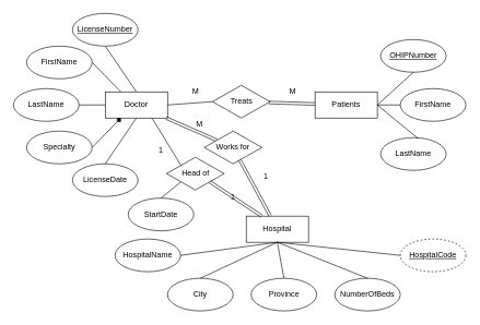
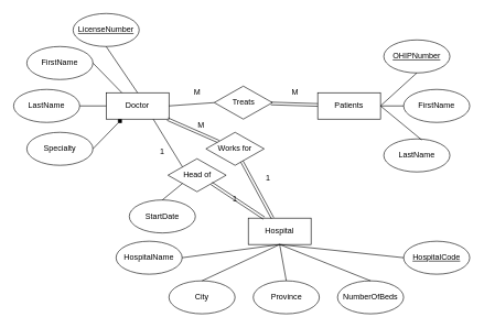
  <mxCell id="0" />
  <mxCell id="1" parent="0" />
  <mxCell id="2" value="FirstName" style="ellipse;whiteSpace=wrap;html=1;" parent="1" vertex="1"><mxGeometry x="40" y="70" width="100" height="50" as="geometry" /></mxCell>
  <mxCell id="3" value="Doctor" style="rounded=0;whiteSpace=wrap;html=1;" parent="1" vertex="1"><mxGeometry x="160" y="140" width="95" height="40" as="geometry" /></mxCell>
  <mxCell id="4" value="&lt;u&gt;LicenseNumber&lt;/u&gt;" style="ellipse;whiteSpace=wrap;html=1;" parent="1" vertex="1"><mxGeometry x="110" y="20" width="100" height="50" as="geometry" /></mxCell>
  <mxCell id="5" value="Specialty" style="ellipse;whiteSpace=wrap;html=1;" parent="1" vertex="1"><mxGeometry x="40" y="200" width="100" height="50" as="geometry" /></mxCell>
- <mxCell id="6" value="LicenseDate" style="ellipse;whiteSpace=wrap;html=1;" parent="1" vertex="1"><mxGeometry x="110" y="250" width="100" height="50" as="geometry" /></mxCell>
  <mxCell id="7" value="LastName" style="ellipse;whiteSpace=wrap;html=1;" parent="1" vertex="1"><mxGeometry x="20" y="135" width="100" height="50" as="geometry" /></mxCell>
  <mxCell id="8" value="Patients" style="rounded=0;whiteSpace=wrap;html=1;" parent="1" vertex="1"><mxGeometry x="480" y="140" width="95" height="40" as="geometry" /></mxCell>
  <mxCell id="9" value="Hospital" style="rounded=0;whiteSpace=wrap;html=1;" parent="1" vertex="1"><mxGeometry x="375" y="330" width="95" height="40" as="geometry" /></mxCell>
  <mxCell id="10" value="&lt;u&gt;OHIPNumber&lt;/u&gt;" style="ellipse;whiteSpace=wrap;html=1;" parent="1" vertex="1"><mxGeometry x="580" y="60" width="100" height="50" as="geometry" /></mxCell>
  <mxCell id="11" value="FirstName" style="ellipse;whiteSpace=wrap;html=1;" parent="1" vertex="1"><mxGeometry x="610" y="135" width="100" height="50" as="geometry" /></mxCell>
  <mxCell id="12" value="LastName" style="ellipse;whiteSpace=wrap;html=1;" parent="1" vertex="1"><mxGeometry x="580" y="210" width="100" height="50" as="geometry" /></mxCell>
  <mxCell id="13" value="HospitalName" style="ellipse;whiteSpace=wrap;html=1;" parent="1" vertex="1"><mxGeometry x="175" y="365" width="100" height="50" as="geometry" /></mxCell>
  <mxCell id="14" value="City" style="ellipse;whiteSpace=wrap;html=1;" parent="1" vertex="1"><mxGeometry x="255" y="425" width="100" height="50" as="geometry" /></mxCell>
  <mxCell id="15" value="Province" style="ellipse;whiteSpace=wrap;html=1;" parent="1" vertex="1"><mxGeometry x="382.5" y="425" width="100" height="50" as="geometry" /></mxCell>
  <mxCell id="16" value="NumberOfBeds" style="ellipse;whiteSpace=wrap;html=1;" parent="1" vertex="1"><mxGeometry x="510" y="425" width="100" height="50" as="geometry" /></mxCell>
- <mxCell id="17" value="&lt;u&gt;HospitalCode&lt;/u&gt;" style="ellipse;whiteSpace=wrap;html=1;dashed=1;" parent="1" vertex="1"><mxGeometry x="610" y="365" width="100" height="50" as="geometry" /></mxCell>
+ <mxCell id="17" value="&lt;u&gt;HospitalCode&lt;/u&gt;" style="ellipse;whiteSpace=wrap;html=1;" parent="1" vertex="1"><mxGeometry x="610" y="365" width="100" height="50" as="geometry" /></mxCell>
  <mxCell id="18" value="" style="endArrow=none;html=1;entryX=0.5;entryY=1;entryDx=0;entryDy=0;exitX=0.5;exitY=0;exitDx=0;exitDy=0;" parent="1" source="3" target="4" edge="1"><mxGeometry width="50" height="50" relative="1" as="geometry"><mxPoint x="250" y="110" as="sourcePoint" /><mxPoint x="300" y="60" as="targetPoint" /></mxGeometry></mxCell>
  <mxCell id="19" value="" style="endArrow=none;html=1;entryX=1;entryY=0.5;entryDx=0;entryDy=0;exitX=0.25;exitY=0;exitDx=0;exitDy=0;" parent="1" source="3" target="2" edge="1"><mxGeometry width="50" height="50" relative="1" as="geometry"><mxPoint x="217.5" y="150" as="sourcePoint" /><mxPoint x="170" y="80" as="targetPoint" /></mxGeometry></mxCell>
  <mxCell id="20" value="" style="endArrow=none;html=1;exitX=1;exitY=0.5;exitDx=0;exitDy=0;entryX=0;entryY=0.5;entryDx=0;entryDy=0;" parent="1" source="7" target="3" edge="1"><mxGeometry width="50" height="50" relative="1" as="geometry"><mxPoint x="130" y="180" as="sourcePoint" /><mxPoint x="180" y="130" as="targetPoint" /></mxGeometry></mxCell>
  <mxCell id="21" value="" style="endArrow=diamond;html=1;exitX=1;exitY=0.5;exitDx=0;exitDy=0;entryX=0.25;entryY=1;entryDx=0;entryDy=0;" parent="1" source="5" target="3" edge="1"><mxGeometry width="50" height="50" relative="1" as="geometry"><mxPoint x="190" y="230" as="sourcePoint" /><mxPoint x="240" y="180" as="targetPoint" /></mxGeometry></mxCell>
- <mxCell id="22" value="" style="endArrow=none;html=1;entryX=0.5;entryY=1;entryDx=0;entryDy=0;exitX=0.5;exitY=0;exitDx=0;exitDy=0;" parent="1" source="6" target="3" edge="1"><mxGeometry width="50" height="50" relative="1" as="geometry"><mxPoint x="280" y="220" as="sourcePoint" /><mxPoint x="330" y="170" as="targetPoint" /></mxGeometry></mxCell>
  <mxCell id="23" value="" style="endArrow=none;html=1;entryX=0.5;entryY=1;entryDx=0;entryDy=0;exitX=1;exitY=0.5;exitDx=0;exitDy=0;" parent="1" source="8" target="10" edge="1"><mxGeometry width="50" height="50" relative="1" as="geometry"><mxPoint x="470" y="110" as="sourcePoint" /><mxPoint x="520" y="60" as="targetPoint" /></mxGeometry></mxCell>
  <mxCell id="24" value="" style="endArrow=none;html=1;entryX=0;entryY=0.5;entryDx=0;entryDy=0;exitX=1;exitY=0.5;exitDx=0;exitDy=0;" parent="1" source="8" target="11" edge="1"><mxGeometry width="50" height="50" relative="1" as="geometry"><mxPoint x="590" y="190" as="sourcePoint" /><mxPoint x="430" y="150" as="targetPoint" /></mxGeometry></mxCell>
  <mxCell id="25" value="" style="endArrow=none;html=1;entryX=1;entryY=0.5;entryDx=0;entryDy=0;exitX=0.572;exitY=0.028;exitDx=0;exitDy=0;exitPerimeter=0;" parent="1" source="12" target="8" edge="1"><mxGeometry width="50" height="50" relative="1" as="geometry"><mxPoint x="380" y="170" as="sourcePoint" /><mxPoint x="430" y="120" as="targetPoint" /></mxGeometry></mxCell>
  <mxCell id="26" value="" style="endArrow=none;html=1;entryX=0.5;entryY=1;entryDx=0;entryDy=0;exitX=1;exitY=0.5;exitDx=0;exitDy=0;" parent="1" source="13" target="9" edge="1"><mxGeometry width="50" height="50" relative="1" as="geometry"><mxPoint x="395" y="405" as="sourcePoint" /><mxPoint x="445" y="355" as="targetPoint" /></mxGeometry></mxCell>
  <mxCell id="27" value="" style="endArrow=none;html=1;entryX=0.5;entryY=1;entryDx=0;entryDy=0;exitX=0.5;exitY=0;exitDx=0;exitDy=0;" parent="1" source="14" target="9" edge="1"><mxGeometry width="50" height="50" relative="1" as="geometry"><mxPoint x="475" y="405" as="sourcePoint" /><mxPoint x="525" y="355" as="targetPoint" /></mxGeometry></mxCell>
  <mxCell id="28" value="" style="endArrow=none;html=1;entryX=0.5;entryY=1;entryDx=0;entryDy=0;exitX=0.5;exitY=0;exitDx=0;exitDy=0;" parent="1" source="15" target="9" edge="1"><mxGeometry width="50" height="50" relative="1" as="geometry"><mxPoint x="535" y="395" as="sourcePoint" /><mxPoint x="585" y="345" as="targetPoint" /></mxGeometry></mxCell>
  <mxCell id="29" value="" style="endArrow=none;html=1;exitX=0.5;exitY=1;exitDx=0;exitDy=0;entryX=0;entryY=0.5;entryDx=0;entryDy=0;" parent="1" source="9" target="17" edge="1"><mxGeometry width="50" height="50" relative="1" as="geometry"><mxPoint x="565" y="375" as="sourcePoint" /><mxPoint x="615" y="325" as="targetPoint" /></mxGeometry></mxCell>
  <mxCell id="30" value="" style="endArrow=none;html=1;entryX=0.5;entryY=1;entryDx=0;entryDy=0;exitX=0.5;exitY=0;exitDx=0;exitDy=0;" parent="1" source="16" target="9" edge="1"><mxGeometry width="50" height="50" relative="1" as="geometry"><mxPoint x="475" y="425" as="sourcePoint" /><mxPoint x="525" y="375" as="targetPoint" /></mxGeometry></mxCell>
  <mxCell id="31" value="" style="shape=link;html=1;fontFamily=Helvetica;fontSize=11;fontColor=#000000;align=center;strokeColor=#000000;" parent="1" source="3" target="33" edge="1"><mxGeometry width="50" height="50" relative="1" as="geometry"><mxPoint x="295" y="145" as="sourcePoint" /><mxPoint x="345" y="95" as="targetPoint" /></mxGeometry></mxCell>
  <mxCell id="32" value="Treats" style="rhombus;whiteSpace=wrap;html=1;" parent="1" vertex="1"><mxGeometry x="323.5" y="130" width="88" height="50" as="geometry" /></mxCell>
  <mxCell id="33" value="Works for" style="rhombus;whiteSpace=wrap;html=1;" parent="1" vertex="1"><mxGeometry x="311" y="200" width="88" height="50" as="geometry" /></mxCell>
  <mxCell id="34" value="" style="shape=link;html=1;fontFamily=Helvetica;fontSize=11;fontColor=#000000;align=center;strokeColor=#000000;" parent="1" source="33" target="9" edge="1"><mxGeometry width="50" height="50" relative="1" as="geometry"><mxPoint x="310" y="240" as="sourcePoint" /><mxPoint x="278" y="217.5" as="targetPoint" /></mxGeometry></mxCell>
  <mxCell id="35" value="M" style="text;html=1;strokeColor=none;fillColor=none;align=center;verticalAlign=middle;whiteSpace=wrap;rounded=0;" parent="1" vertex="1"><mxGeometry x="283.5" y="180" width="40" height="20" as="geometry" /></mxCell>
  <mxCell id="36" value="1" style="text;html=1;strokeColor=none;fillColor=none;align=center;verticalAlign=middle;whiteSpace=wrap;rounded=0;" parent="1" vertex="1"><mxGeometry x="385" y="260" width="40" height="20" as="geometry" /></mxCell>
  <mxCell id="37" value="" style="endArrow=none;html=1;exitX=1;exitY=0.5;exitDx=0;exitDy=0;entryX=0;entryY=0.5;entryDx=0;entryDy=0;" parent="1" source="3" target="32" edge="1"><mxGeometry width="50" height="50" relative="1" as="geometry"><mxPoint x="280" y="160" as="sourcePoint" /><mxPoint x="330" y="110" as="targetPoint" /></mxGeometry></mxCell>
  <mxCell id="38" value="" style="shape=link;html=1;fontFamily=Helvetica;fontSize=11;fontColor=#000000;align=center;strokeColor=#000000;" parent="1" source="32" target="8" edge="1"><mxGeometry width="50" height="50" relative="1" as="geometry"><mxPoint x="367.5" y="187.5" as="sourcePoint" /><mxPoint x="436" y="182.5" as="targetPoint" /></mxGeometry></mxCell>
  <mxCell id="39" value="M" style="text;html=1;strokeColor=none;fillColor=none;align=center;verticalAlign=middle;whiteSpace=wrap;rounded=0;" parent="1" vertex="1"><mxGeometry x="277.5" y="130" width="40" height="20" as="geometry" /></mxCell>
  <mxCell id="40" value="M" style="text;html=1;strokeColor=none;fillColor=none;align=center;verticalAlign=middle;whiteSpace=wrap;rounded=0;" parent="1" vertex="1"><mxGeometry x="426" y="130" width="40" height="20" as="geometry" /></mxCell>
  <mxCell id="41" value="Head of" style="rhombus;whiteSpace=wrap;html=1;" parent="1" vertex="1"><mxGeometry x="253.5" y="240" width="88" height="50" as="geometry" /></mxCell>
  <mxCell id="42" value="" style="endArrow=none;html=1;entryX=0.75;entryY=1;entryDx=0;entryDy=0;exitX=0;exitY=0;exitDx=0;exitDy=0;" parent="1" source="41" target="3" edge="1"><mxGeometry width="50" height="50" relative="1" as="geometry"><mxPoint x="190" y="340" as="sourcePoint" /><mxPoint x="230" y="300" as="targetPoint" /></mxGeometry></mxCell>
  <mxCell id="43" value="" style="shape=link;html=1;entryX=0.25;entryY=0;entryDx=0;entryDy=0;exitX=1;exitY=1;exitDx=0;exitDy=0;" parent="1" source="41" target="9" edge="1"><mxGeometry width="50" height="50" relative="1" as="geometry"><mxPoint x="200" y="360" as="sourcePoint" /><mxPoint x="250" y="310" as="targetPoint" /></mxGeometry></mxCell>
  <mxCell id="44" value="1" style="text;html=1;strokeColor=none;fillColor=none;align=center;verticalAlign=middle;whiteSpace=wrap;rounded=0;" parent="1" vertex="1"><mxGeometry x="225" y="220" width="40" height="20" as="geometry" /></mxCell>
  <mxCell id="45" value="1" style="text;html=1;strokeColor=none;fillColor=none;align=center;verticalAlign=middle;whiteSpace=wrap;rounded=0;" parent="1" vertex="1"><mxGeometry x="335" y="292" width="40" height="20" as="geometry" /></mxCell>
  <mxCell id="46" value="StartDate" style="ellipse;whiteSpace=wrap;html=1;" parent="1" vertex="1"><mxGeometry x="195" y="302.5" width="100" height="50" as="geometry" /></mxCell>
  <mxCell id="47" value="" style="endArrow=none;html=1;entryX=0;entryY=1;entryDx=0;entryDy=0;exitX=0.5;exitY=0;exitDx=0;exitDy=0;" parent="1" source="46" target="41" edge="1"><mxGeometry width="50" height="50" relative="1" as="geometry"><mxPoint x="70" y="380" as="sourcePoint" /><mxPoint x="120" y="330" as="targetPoint" /></mxGeometry></mxCell>
